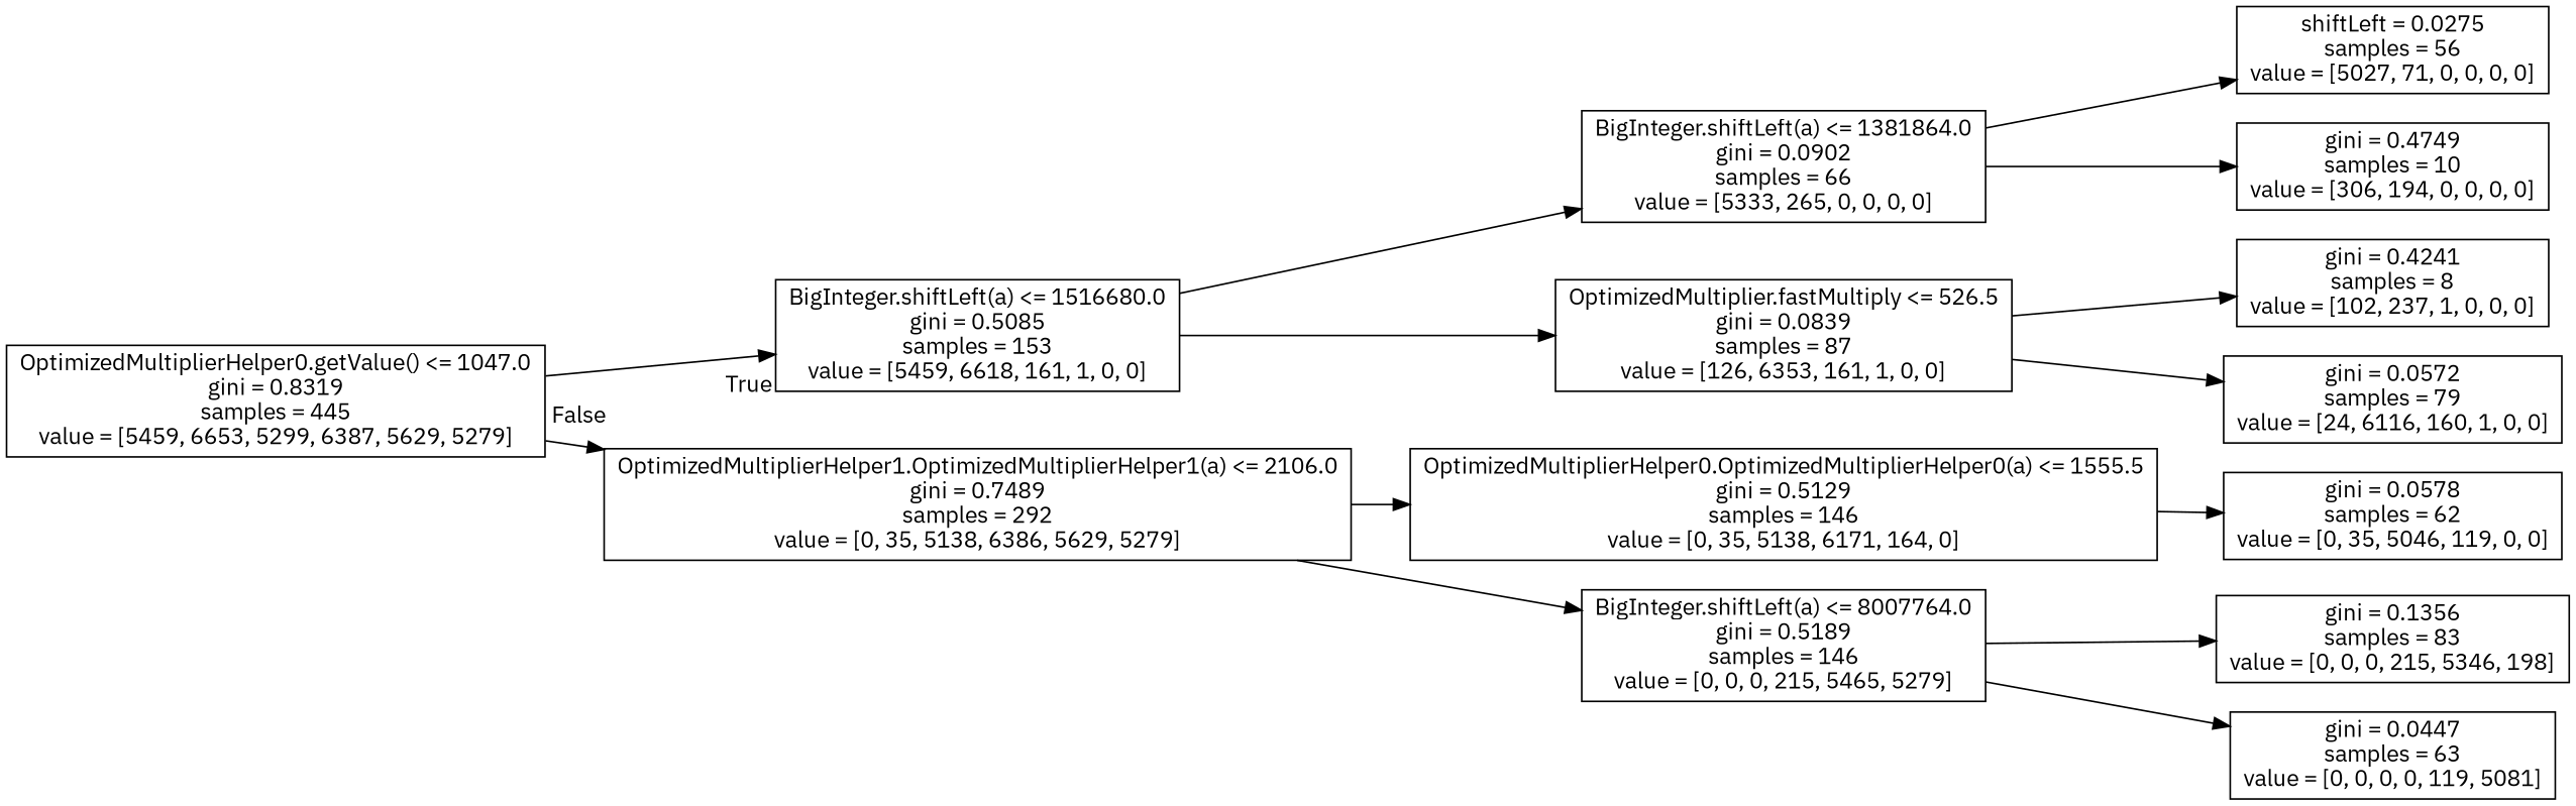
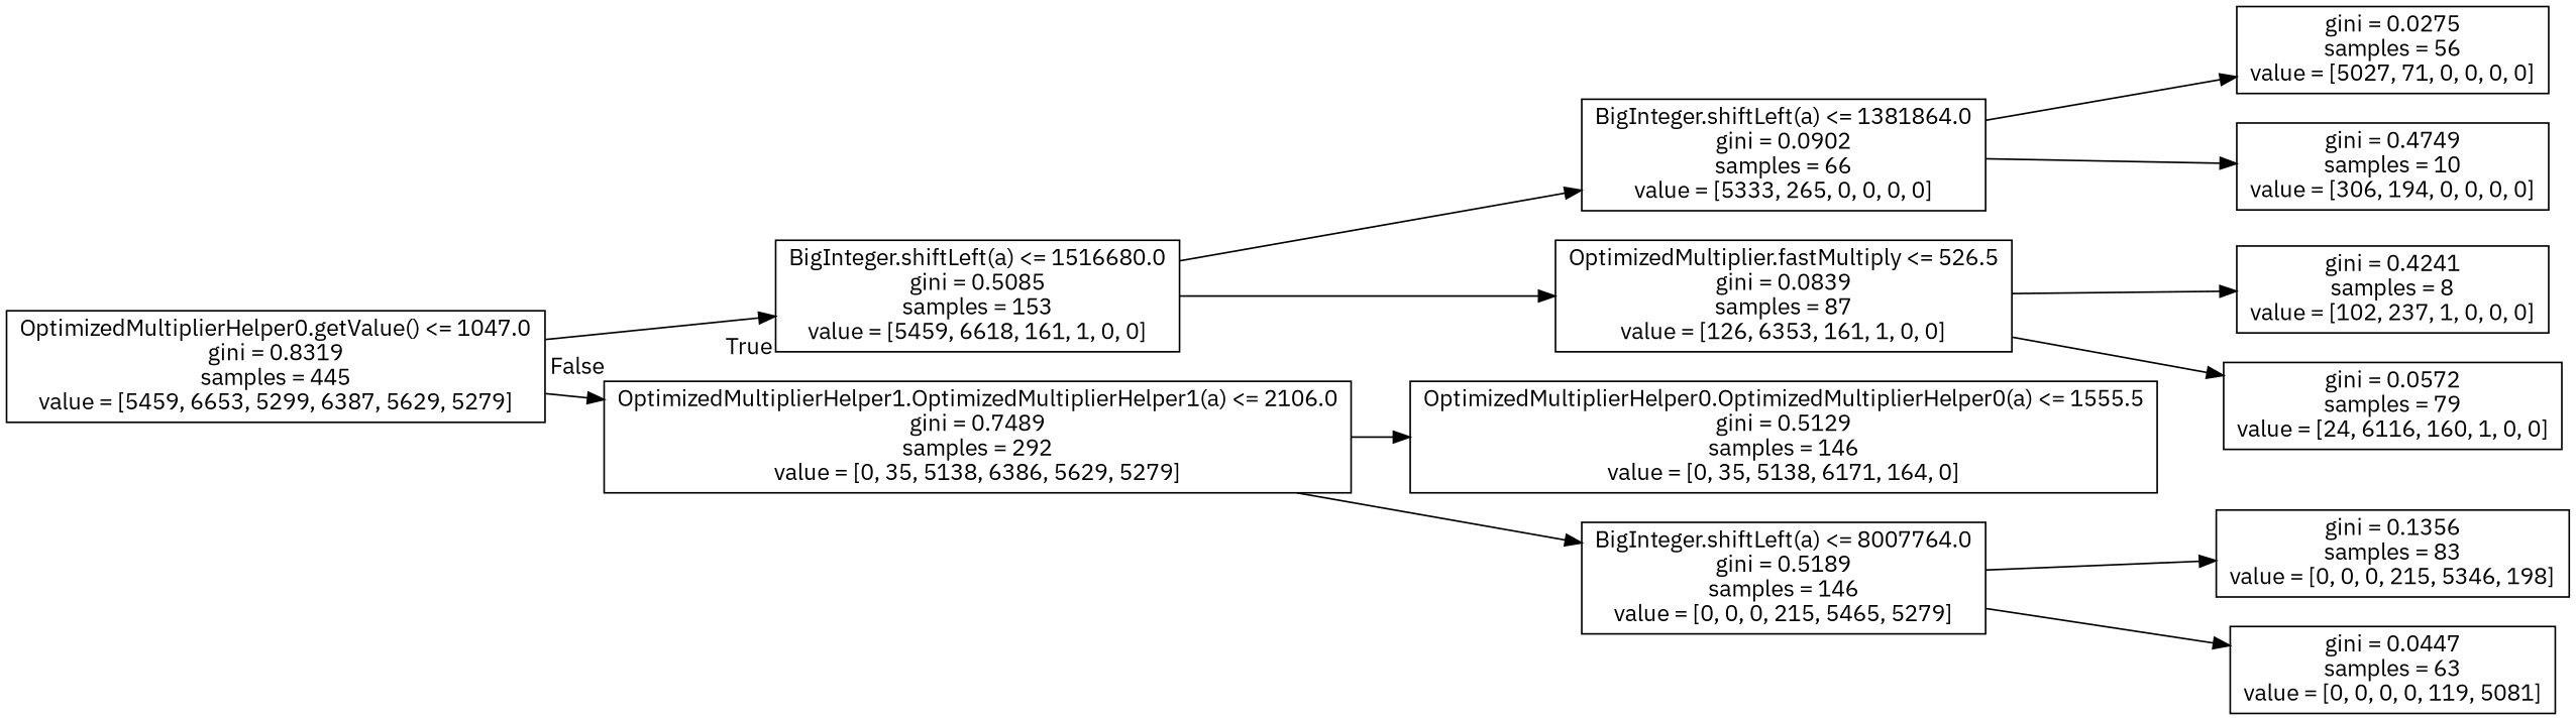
  digraph {
    fontname="IBM Plex Sans"
    rankdir=LR
    node [fontname="IBM Plex Sans" shape=box]
    edge [fontname="IBM Plex Sans"]
    n1 [label="OptimizedMultiplierHelper0.getValue() <= 1047.0\ngini = 0.8319\nsamples = 445\nvalue = [5459, 6653, 5299, 6387, 5629, 5279]"]
    n2 [label="BigInteger.shiftLeft(a) <= 1516680.0\ngini = 0.5085\nsamples = 153\nvalue = [5459, 6618, 161, 1, 0, 0]"]
    n3 [label="OptimizedMultiplierHelper1.OptimizedMultiplierHelper1(a) <= 2106.0\ngini = 0.7489\nsamples = 292\nvalue = [0, 35, 5138, 6386, 5629, 5279]"]
    n4 [label="BigInteger.shiftLeft(a) <= 1381864.0\ngini = 0.0902\nsamples = 66\nvalue = [5333, 265, 0, 0, 0, 0]"]
    n5 [label="OptimizedMultiplier.fastMultiply <= 526.5\ngini = 0.0839\nsamples = 87\nvalue = [126, 6353, 161, 1, 0, 0]"]
    n6 [label="OptimizedMultiplierHelper0.OptimizedMultiplierHelper0(a) <= 1555.5\ngini = 0.5129\nsamples = 146\nvalue = [0, 35, 5138, 6171, 164, 0]"]
    n7 [label="BigInteger.shiftLeft(a) <= 8007764.0\ngini = 0.5189\nsamples = 146\nvalue = [0, 0, 0, 215, 5465, 5279]"]
-   n8 [label="shiftLeft = 0.0275\nsamples = 56\nvalue = [5027, 71, 0, 0, 0, 0]"]
+   n8 [label="gini = 0.0275\nsamples = 56\nvalue = [5027, 71, 0, 0, 0, 0]"]
    n9 [label="gini = 0.4749\nsamples = 10\nvalue = [306, 194, 0, 0, 0, 0]"]
    n10 [label="gini = 0.4241\nsamples = 8\nvalue = [102, 237, 1, 0, 0, 0]"]
    n11 [label="gini = 0.0572\nsamples = 79\nvalue = [24, 6116, 160, 1, 0, 0]"]
-   n12 [label="gini = 0.0578\nsamples = 62\nvalue = [0, 35, 5046, 119, 0, 0]"]
    n13 [label="gini = 0.1356\nsamples = 83\nvalue = [0, 0, 0, 215, 5346, 198]"]
    n14 [label="gini = 0.0447\nsamples = 63\nvalue = [0, 0, 0, 0, 119, 5081]"]
    n1 -> n2 [headlabel=True labelangle=45 labeldistance=2.5]
    n1 -> n3 [headlabel=False labelangle=-45 labeldistance=2.5]
    n2 -> n4
    n2 -> n5
    n3 -> n6
    n3 -> n7
    n4 -> n8
    n4 -> n9
    n5 -> n10
    n5 -> n11
-   n6 -> n12
    n7 -> n13
    n7 -> n14
  }
